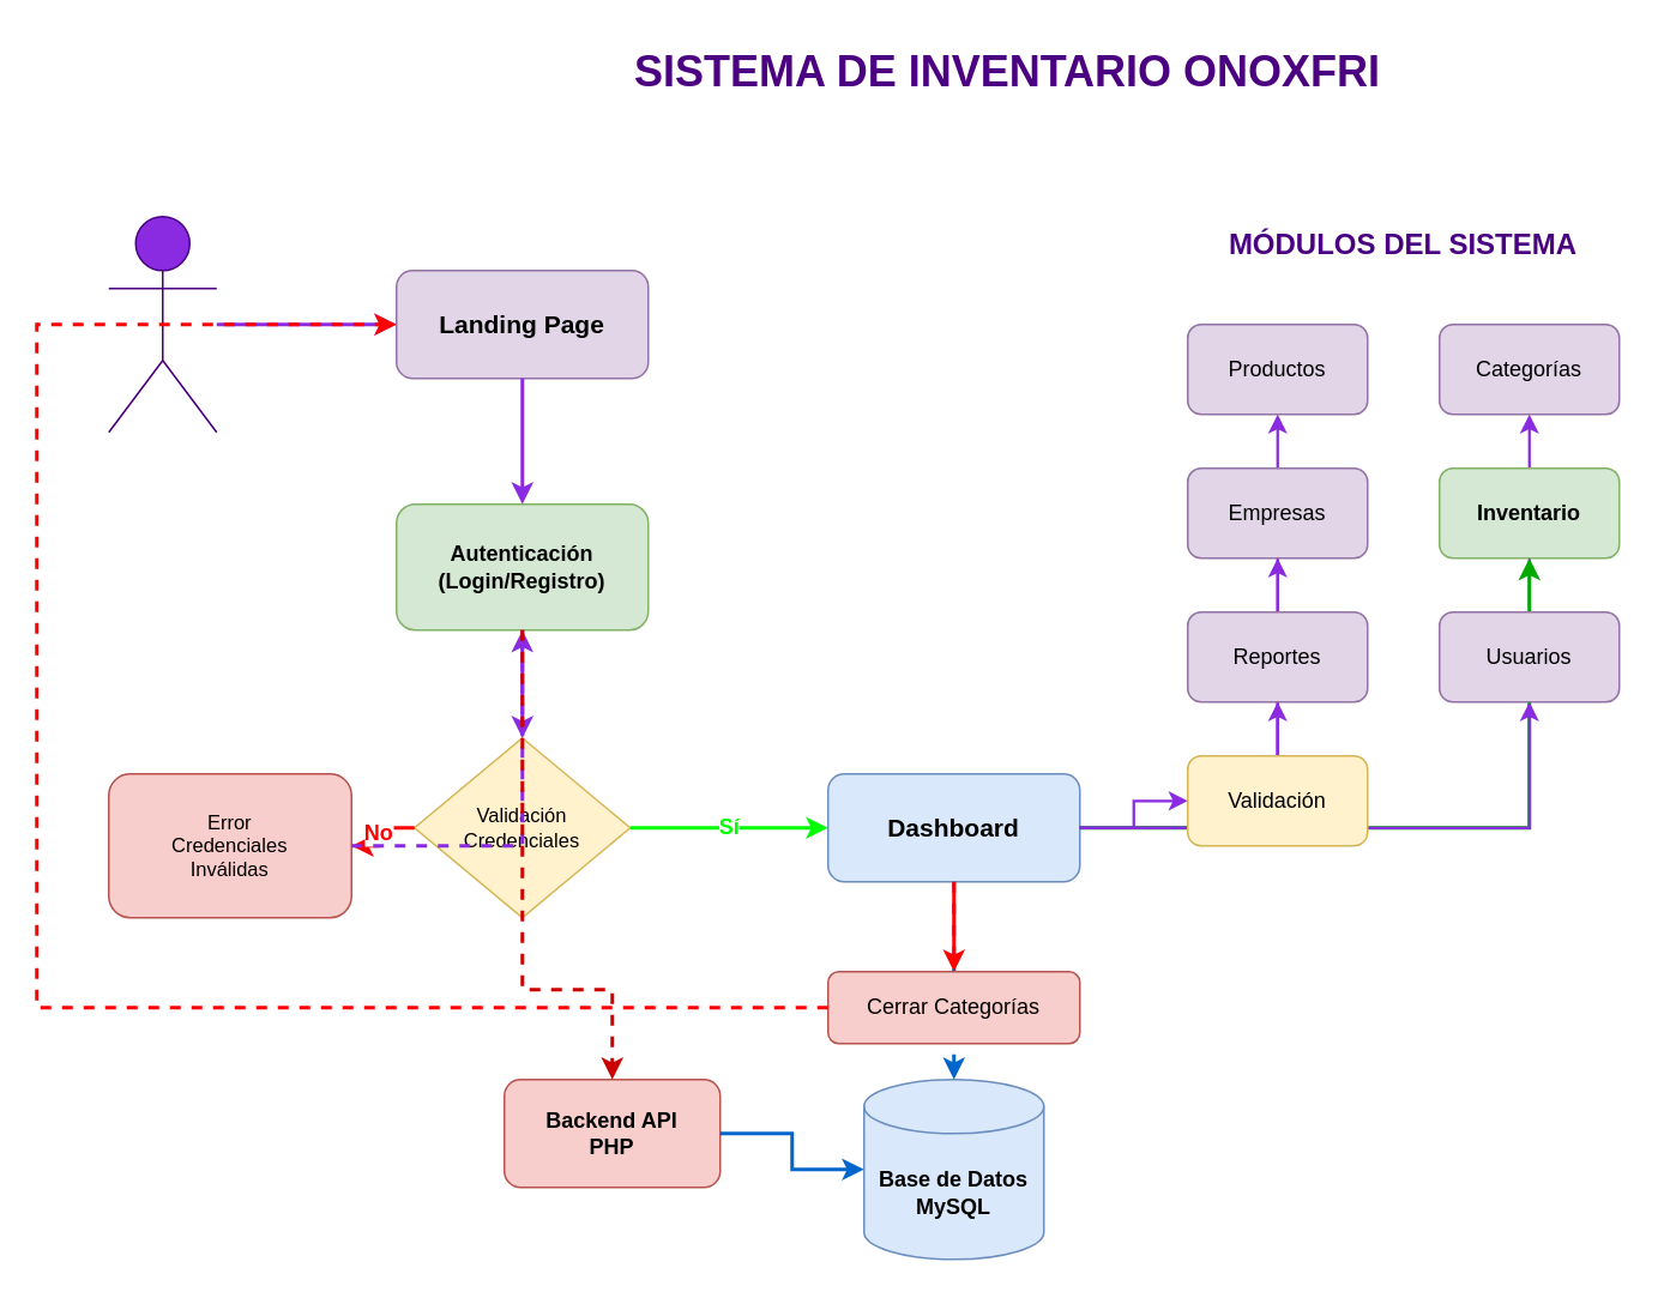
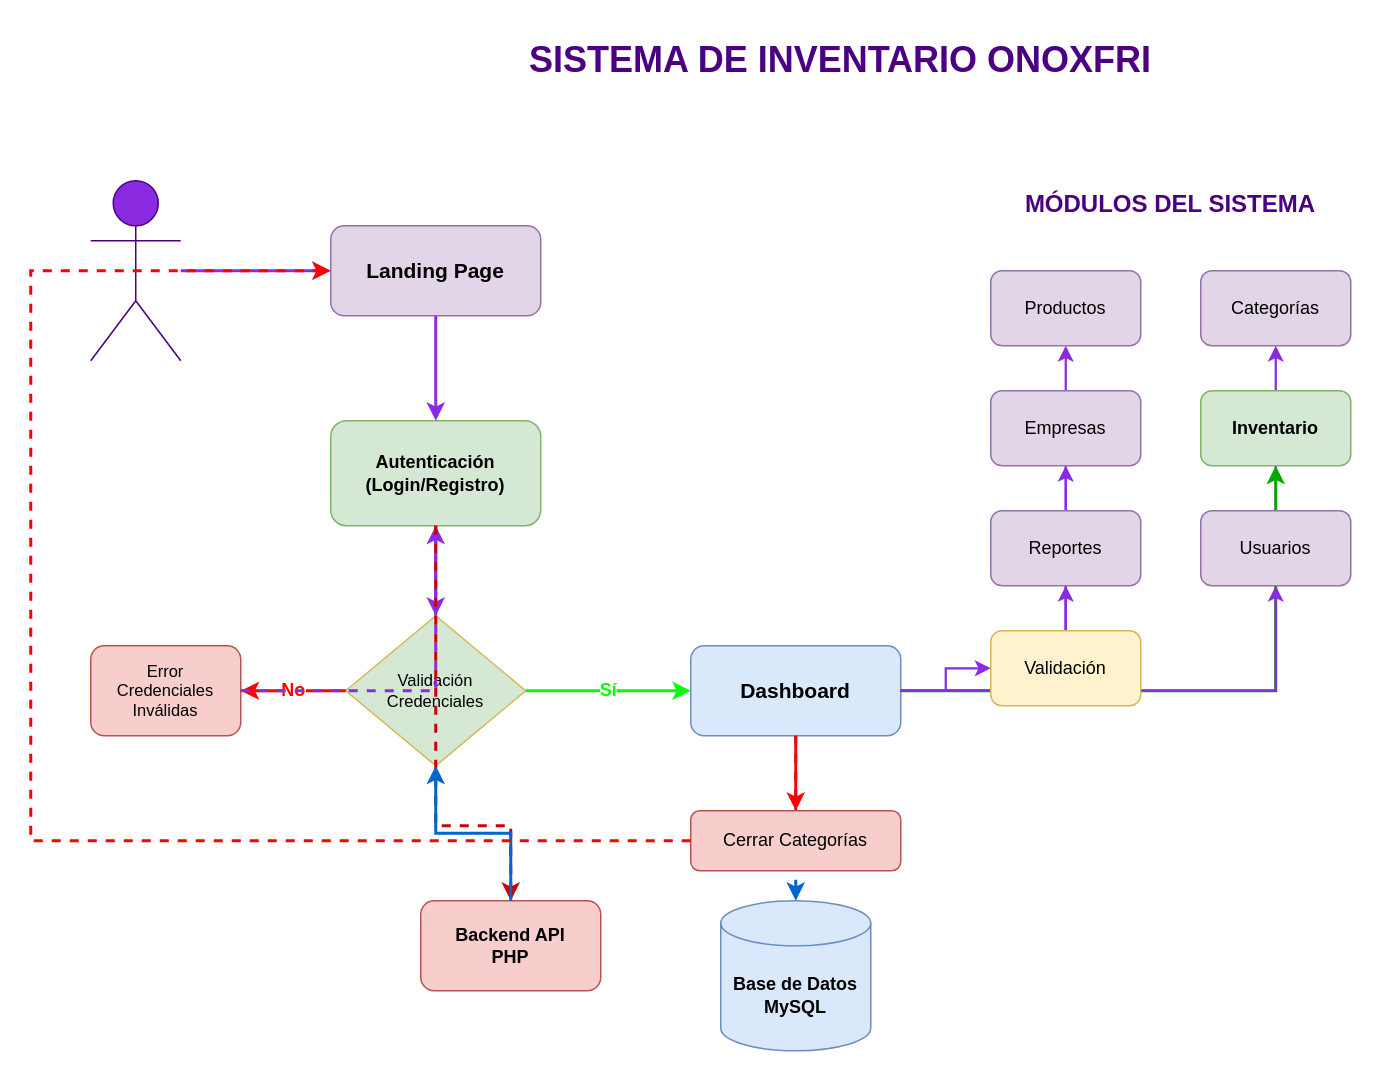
  <mxCell id="0" />
  <mxCell id="1" parent="0" />
  <mxCell id="2" value="SISTEMA DE INVENTARIO ONOXFRI" style="text;html=1;strokeColor=none;fillColor=none;align=center;verticalAlign=middle;whiteSpace=wrap;rounded=0;fontSize=24;fontStyle=1;fontColor=#4B0082;" vertex="1" parent="1"><mxGeometry x="320" y="20" width="480" height="40" as="geometry" /></mxCell>
  <mxCell id="3" value="Usuario" style="shape=umlActor;verticalLabelPosition=bottom;verticalAlign=top;html=1;outlineConnect=0;fillColor=#8A2BE2;strokeColor=#4B0082;fontColor=#FFFFFF;" vertex="1" parent="1"><mxGeometry x="60" y="120" width="60" height="120" as="geometry" /></mxCell>
  <mxCell id="4" value="Landing Page" style="rounded=1;whiteSpace=wrap;html=1;fillColor=#E1D5E7;strokeColor=#9673A6;fontColor=#000000;fontSize=14;fontStyle=1;" vertex="1" parent="1"><mxGeometry x="220" y="150" width="140" height="60" as="geometry" /></mxCell>
  <mxCell id="5" style="edgeStyle=orthogonalEdgeStyle;rounded=0;orthogonalLoop=1;jettySize=auto;html=1;strokeColor=#8A2BE2;strokeWidth=2;" edge="1" parent="1" source="3" target="4"><mxGeometry relative="1" as="geometry" /></mxCell>
  <mxCell id="6" value="Autenticación&#10;(Login/Registro)" style="rounded=1;whiteSpace=wrap;html=1;fillColor=#D5E8D4;strokeColor=#82B366;fontColor=#000000;fontSize=12;fontStyle=1;" vertex="1" parent="1"><mxGeometry x="220" y="280" width="140" height="70" as="geometry" /></mxCell>
  <mxCell id="7" style="edgeStyle=orthogonalEdgeStyle;rounded=0;orthogonalLoop=1;jettySize=auto;html=1;strokeColor=#8A2BE2;strokeWidth=2;" edge="1" parent="1" source="4" target="6"><mxGeometry relative="1" as="geometry" /></mxCell>
- <mxCell id="8" value="Validación&#10;Credenciales" style="rhombus;whiteSpace=wrap;html=1;fillColor=#FFF2CC;strokeColor=#D6B656;fontColor=#000000;fontSize=11;" vertex="1" parent="1"><mxGeometry x="230" y="410" width="120" height="100" as="geometry" /></mxCell>
+ <mxCell id="8" value="Validación&#10;Credenciales" style="rhombus;whiteSpace=wrap;html=1;fillColor=#d5e8d4;strokeColor=#D6B656;fontColor=#000000;fontSize=11;" vertex="1" parent="1"><mxGeometry x="230" y="410" width="120" height="100" as="geometry" /></mxCell>
  <mxCell id="9" style="edgeStyle=orthogonalEdgeStyle;rounded=0;orthogonalLoop=1;jettySize=auto;html=1;strokeColor=#8A2BE2;strokeWidth=2;" edge="1" parent="1" source="6" target="8"><mxGeometry relative="1" as="geometry" /></mxCell>
- <mxCell id="10" value="Error&#10;Credenciales&#10;Inválidas" style="rounded=1;whiteSpace=wrap;html=1;fillColor=#F8CECC;strokeColor=#B85450;fontColor=#000000;fontSize=11;" vertex="1" parent="1"><mxGeometry x="60" y="430" width="135" height="80" as="geometry" /></mxCell>
+ <mxCell id="10" value="Error&#10;Credenciales&#10;Inválidas" style="rounded=1;whiteSpace=wrap;html=1;fillColor=#F8CECC;strokeColor=#B85450;fontColor=#000000;fontSize=11;" vertex="1" parent="1"><mxGeometry x="60" y="430" width="100" height="60" as="geometry" /></mxCell>
  <mxCell id="11" value="No" style="edgeStyle=orthogonalEdgeStyle;rounded=0;orthogonalLoop=1;jettySize=auto;html=1;strokeColor=#FF0000;strokeWidth=2;fontColor=#FF0000;fontSize=12;fontStyle=1;" edge="1" parent="1" source="8" target="10"><mxGeometry relative="1" as="geometry" /></mxCell>
  <mxCell id="12" style="edgeStyle=orthogonalEdgeStyle;rounded=0;orthogonalLoop=1;jettySize=auto;html=1;strokeColor=#8A2BE2;strokeWidth=2;dashed=1;" edge="1" parent="1" source="10" target="6"><mxGeometry relative="1" as="geometry" /></mxCell>
  <mxCell id="13" value="Dashboard" style="rounded=1;whiteSpace=wrap;html=1;fillColor=#DAE8FC;strokeColor=#6C8EBF;fontColor=#000000;fontSize=14;fontStyle=1;" vertex="1" parent="1"><mxGeometry x="460" y="430" width="140" height="60" as="geometry" /></mxCell>
  <mxCell id="14" value="Sí" style="edgeStyle=orthogonalEdgeStyle;rounded=0;orthogonalLoop=1;jettySize=auto;html=1;strokeColor=#00FF00;strokeWidth=2;fontColor=#00FF00;fontSize=12;fontStyle=1;" edge="1" parent="1" source="8" target="13"><mxGeometry relative="1" as="geometry" /></mxCell>
  <mxCell id="15" value="MÓDULOS DEL SISTEMA" style="text;html=1;strokeColor=none;fillColor=none;align=center;verticalAlign=middle;whiteSpace=wrap;rounded=0;fontSize=16;fontStyle=1;fontColor=#4B0082;" vertex="1" parent="1"><mxGeometry x="660" y="120" width="240" height="30" as="geometry" /></mxCell>
  <mxCell id="16" value="Productos" style="rounded=1;whiteSpace=wrap;html=1;fillColor=#E1D5E7;strokeColor=#9673A6;fontColor=#000000;fontSize=12;" vertex="1" parent="1"><mxGeometry x="660" y="180" width="100" height="50" as="geometry" /></mxCell>
  <mxCell id="17" style="edgeStyle=orthogonalEdgeStyle;rounded=0;orthogonalLoop=1;jettySize=auto;html=1;strokeColor=#8A2BE2;strokeWidth=1.5;" edge="1" parent="1" source="13" target="16"><mxGeometry relative="1" as="geometry" /></mxCell>
  <mxCell id="18" value="Categorías" style="rounded=1;whiteSpace=wrap;html=1;fillColor=#E1D5E7;strokeColor=#9673A6;fontColor=#000000;fontSize=12;" vertex="1" parent="1"><mxGeometry x="800" y="180" width="100" height="50" as="geometry" /></mxCell>
  <mxCell id="19" style="edgeStyle=orthogonalEdgeStyle;rounded=0;orthogonalLoop=1;jettySize=auto;html=1;strokeColor=#8A2BE2;strokeWidth=1.5;" edge="1" parent="1" source="13" target="18"><mxGeometry relative="1" as="geometry" /></mxCell>
  <mxCell id="20" value="Empresas" style="rounded=1;whiteSpace=wrap;html=1;fillColor=#E1D5E7;strokeColor=#9673A6;fontColor=#000000;fontSize=12;" vertex="1" parent="1"><mxGeometry x="660" y="260" width="100" height="50" as="geometry" /></mxCell>
  <mxCell id="21" style="edgeStyle=orthogonalEdgeStyle;rounded=0;orthogonalLoop=1;jettySize=auto;html=1;strokeColor=#8A2BE2;strokeWidth=1.5;" edge="1" parent="1" source="13" target="20"><mxGeometry relative="1" as="geometry" /></mxCell>
  <mxCell id="22" value="Inventario" style="rounded=1;whiteSpace=wrap;html=1;fillColor=#D5E8D4;strokeColor=#82B366;fontColor=#000000;fontSize=12;fontStyle=1;" vertex="1" parent="1"><mxGeometry x="800" y="260" width="100" height="50" as="geometry" /></mxCell>
  <mxCell id="23" style="edgeStyle=orthogonalEdgeStyle;rounded=0;orthogonalLoop=1;jettySize=auto;html=1;strokeColor=#00AA00;strokeWidth=2;" edge="1" parent="1" source="13" target="22"><mxGeometry relative="1" as="geometry" /></mxCell>
  <mxCell id="24" value="Reportes" style="rounded=1;whiteSpace=wrap;html=1;fillColor=#E1D5E7;strokeColor=#9673A6;fontColor=#000000;fontSize=12;" vertex="1" parent="1"><mxGeometry x="660" y="340" width="100" height="50" as="geometry" /></mxCell>
  <mxCell id="25" style="edgeStyle=orthogonalEdgeStyle;rounded=0;orthogonalLoop=1;jettySize=auto;html=1;strokeColor=#8A2BE2;strokeWidth=1.5;" edge="1" parent="1" source="13" target="24"><mxGeometry relative="1" as="geometry" /></mxCell>
  <mxCell id="26" value="Usuarios" style="rounded=1;whiteSpace=wrap;html=1;fillColor=#E1D5E7;strokeColor=#9673A6;fontColor=#000000;fontSize=12;" vertex="1" parent="1"><mxGeometry x="800" y="340" width="100" height="50" as="geometry" /></mxCell>
  <mxCell id="27" style="edgeStyle=orthogonalEdgeStyle;rounded=0;orthogonalLoop=1;jettySize=auto;html=1;strokeColor=#8A2BE2;strokeWidth=1.5;" edge="1" parent="1" source="13" target="26"><mxGeometry relative="1" as="geometry" /></mxCell>
  <mxCell id="28" value="Validación" style="rounded=1;whiteSpace=wrap;html=1;fillColor=#FFF2CC;strokeColor=#D6B656;fontColor=#000000;fontSize=12;" vertex="1" parent="1"><mxGeometry x="660" y="420" width="100" height="50" as="geometry" /></mxCell>
  <mxCell id="29" style="edgeStyle=orthogonalEdgeStyle;rounded=0;orthogonalLoop=1;jettySize=auto;html=1;strokeColor=#8A2BE2;strokeWidth=1.5;" edge="1" parent="1" source="13" target="28"><mxGeometry relative="1" as="geometry" /></mxCell>
  <mxCell id="30" value="Base de Datos&#10;MySQL" style="shape=cylinder3;whiteSpace=wrap;html=1;boundedLbl=1;backgroundOutline=1;size=15;fillColor=#DAE8FC;strokeColor=#6C8EBF;fontColor=#000000;fontSize=12;fontStyle=1;" vertex="1" parent="1"><mxGeometry x="480" y="600" width="100" height="100" as="geometry" /></mxCell>
  <mxCell id="31" style="edgeStyle=orthogonalEdgeStyle;rounded=0;orthogonalLoop=1;jettySize=auto;html=1;strokeColor=#0066CC;strokeWidth=2;dashed=1;" edge="1" parent="1" source="13" target="30"><mxGeometry relative="1" as="geometry" /></mxCell>
  <mxCell id="32" value="Backend API&#10;PHP" style="rounded=1;whiteSpace=wrap;html=1;fillColor=#F8CECC;strokeColor=#B85450;fontColor=#000000;fontSize=12;fontStyle=1;" vertex="1" parent="1"><mxGeometry x="280" y="600" width="120" height="60" as="geometry" /></mxCell>
  <mxCell id="33" style="edgeStyle=orthogonalEdgeStyle;rounded=0;orthogonalLoop=1;jettySize=auto;html=1;strokeColor=#CC0000;strokeWidth=2;dashed=1;" edge="1" parent="1" source="6" target="32"><mxGeometry relative="1" as="geometry"><Array as="points"><mxPoint x="290" y="550" /><mxPoint x="340" y="550" /></Array></mxGeometry></mxCell>
- <mxCell id="34" style="edgeStyle=orthogonalEdgeStyle;rounded=0;orthogonalLoop=1;jettySize=auto;html=1;strokeColor=#0066CC;strokeWidth=2;" edge="1" parent="1" source="32" target="30"><mxGeometry relative="1" as="geometry" /></mxCell>
+ <mxCell id="34" style="edgeStyle=orthogonalEdgeStyle;rounded=0;orthogonalLoop=1;jettySize=auto;html=1;strokeColor=#0066CC;strokeWidth=2;" edge="1" parent="1" source="32" target="8"><mxGeometry relative="1" as="geometry" /></mxCell>
  <mxCell id="35" value="Cerrar Categorías" style="rounded=1;whiteSpace=wrap;html=1;fillColor=#F8CECC;strokeColor=#B85450;fontColor=#000000;fontSize=12;" vertex="1" parent="1"><mxGeometry x="460" y="540" width="140" height="40" as="geometry" /></mxCell>
  <mxCell id="36" style="edgeStyle=orthogonalEdgeStyle;rounded=0;orthogonalLoop=1;jettySize=auto;html=1;strokeColor=#FF0000;strokeWidth=2;" edge="1" parent="1" source="13" target="35"><mxGeometry relative="1" as="geometry" /></mxCell>
  <mxCell id="37" style="edgeStyle=orthogonalEdgeStyle;rounded=0;orthogonalLoop=1;jettySize=auto;html=1;strokeColor=#FF0000;strokeWidth=2;dashed=1;" edge="1" parent="1" source="35" target="4"><mxGeometry relative="1" as="geometry"><Array as="points"><mxPoint x="20" y="560" /><mxPoint x="20" y="180" /></Array></mxGeometry></mxCell>
